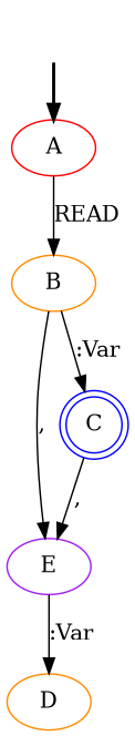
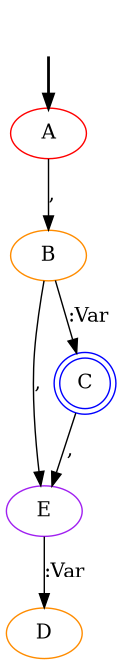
  digraph {
    fontname="DejaVu Serif"
    node [fontname="DejaVu Serif" color=darkorange]
    edge [fontname="DejaVu Serif"]
    fake [style=invisible color=""]
    A [color=red root=true]
    B
    D [shape=ellipse]
    E [color=purple]
    C [color=blue shape=doublecircle]
    fake -> A [style=bold]
-   A -> B [label=READ]
+   A -> B [label=","]
    B -> E [label=","]
    B -> C [label=":Var"]
    E -> D [label=":Var"]
    C -> E [label=","]
  }
